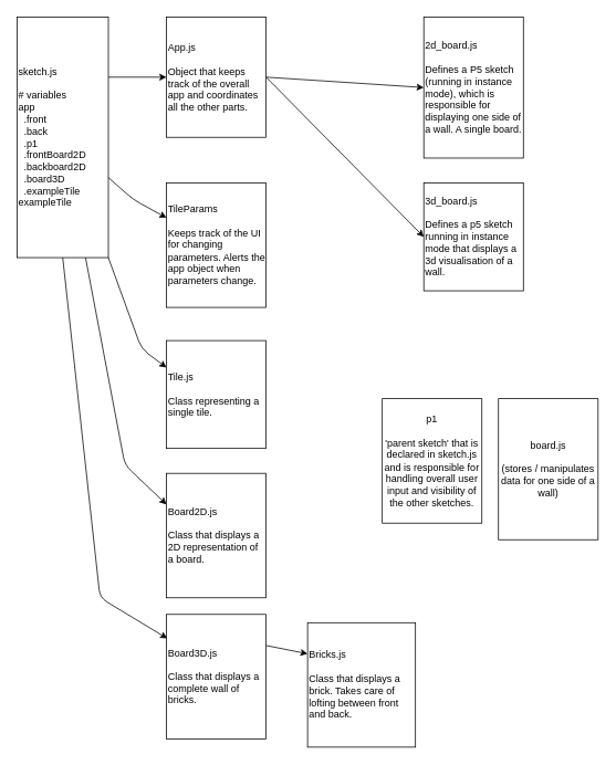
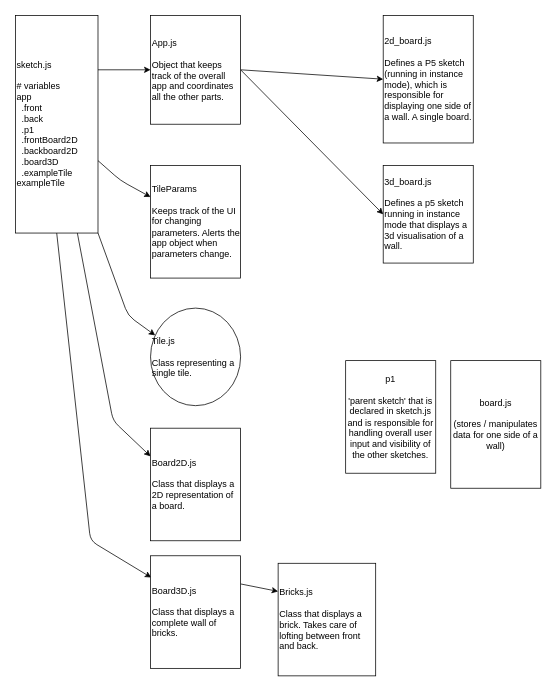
  <mxCell id="0" />
  <mxCell id="1" parent="0" />
  <mxCell id="2" value="board.js&lt;br&gt;&lt;br&gt;(stores / manipulates data for one side of a wall)" style="rounded=0;whiteSpace=wrap;html=1;" vertex="1" parent="1"><mxGeometry x="600" y="480" width="120" height="170" as="geometry" /></mxCell>
  <mxCell id="3" style="edgeStyle=none;html=1;exitX=1;exitY=0.25;exitDx=0;exitDy=0;" edge="1" parent="1" source="8" target="13"><mxGeometry relative="1" as="geometry" /></mxCell>
  <mxCell id="4" style="edgeStyle=none;html=1;" edge="1" parent="1" source="8" target="10"><mxGeometry relative="1" as="geometry"><Array as="points"><mxPoint x="160" y="240" /></Array></mxGeometry></mxCell>
  <mxCell id="5" style="edgeStyle=none;html=1;exitX=1;exitY=1;exitDx=0;exitDy=0;entryX=0;entryY=0.25;entryDx=0;entryDy=0;" edge="1" parent="1" source="8" target="16"><mxGeometry relative="1" as="geometry"><Array as="points"><mxPoint x="170" y="420" /></Array></mxGeometry></mxCell>
  <mxCell id="6" style="edgeStyle=none;html=1;entryX=0;entryY=0.25;entryDx=0;entryDy=0;exitX=0.75;exitY=1;exitDx=0;exitDy=0;" edge="1" parent="1" source="8" target="17"><mxGeometry relative="1" as="geometry"><mxPoint x="100" y="310" as="sourcePoint" /><Array as="points"><mxPoint x="150" y="560" /></Array></mxGeometry></mxCell>
  <mxCell id="7" style="edgeStyle=none;html=1;entryX=0.008;entryY=0.193;entryDx=0;entryDy=0;exitX=0.5;exitY=1;exitDx=0;exitDy=0;entryPerimeter=0;" edge="1" parent="1" source="8" target="19"><mxGeometry relative="1" as="geometry"><Array as="points"><mxPoint x="120" y="720" /></Array></mxGeometry></mxCell>
  <mxCell id="8" value="sketch.js&lt;br&gt;&lt;br&gt;# variables&lt;br&gt;app&lt;br&gt;&amp;nbsp; .front&lt;br&gt;&lt;div style=&quot;&quot;&gt;&lt;span style=&quot;background-color: initial;&quot;&gt;&amp;nbsp; .back&lt;/span&gt;&lt;/div&gt;&lt;div style=&quot;&quot;&gt;&lt;span style=&quot;background-color: initial;&quot;&gt;&amp;nbsp; .p1&lt;/span&gt;&lt;/div&gt;&lt;div style=&quot;&quot;&gt;&lt;span style=&quot;background-color: initial;&quot;&gt;&amp;nbsp; .frontBoard2D&lt;/span&gt;&lt;/div&gt;&lt;div style=&quot;&quot;&gt;&lt;span style=&quot;background-color: initial;&quot;&gt;&amp;nbsp; .backboard2D&lt;/span&gt;&lt;/div&gt;&lt;div style=&quot;&quot;&gt;&lt;span style=&quot;background-color: initial;&quot;&gt;&amp;nbsp; .board3D&lt;/span&gt;&lt;/div&gt;&lt;div style=&quot;&quot;&gt;&lt;span style=&quot;background-color: initial;&quot;&gt;&amp;nbsp; .exampleTile&lt;/span&gt;&lt;/div&gt;exampleTile" style="rounded=0;whiteSpace=wrap;html=1;align=left;" vertex="1" parent="1"><mxGeometry x="20" y="20" width="110" height="290" as="geometry" /></mxCell>
  <mxCell id="9" value="p1&lt;br&gt;&lt;br&gt;'parent sketch' that is declared in sketch.js and is responsible for handling overall user input and visibility of the other sketches." style="rounded=0;whiteSpace=wrap;html=1;" vertex="1" parent="1"><mxGeometry x="460" y="480" width="120" height="150" as="geometry" /></mxCell>
  <mxCell id="10" value="&lt;div style=&quot;&quot;&gt;&lt;span style=&quot;background-color: initial;&quot;&gt;TileParams&lt;/span&gt;&lt;/div&gt;&lt;div style=&quot;&quot;&gt;&lt;span style=&quot;background-color: initial;&quot;&gt;&lt;br&gt;&lt;/span&gt;&lt;/div&gt;&lt;div style=&quot;&quot;&gt;Keeps track of the UI for changing parameters. Alerts the app object when parameters change.&lt;/div&gt;" style="rounded=0;whiteSpace=wrap;html=1;align=left;" vertex="1" parent="1"><mxGeometry x="200" y="220" width="120" height="150" as="geometry" /></mxCell>
  <mxCell id="11" style="edgeStyle=none;html=1;exitX=1;exitY=0.5;exitDx=0;exitDy=0;entryX=0;entryY=0.5;entryDx=0;entryDy=0;" edge="1" parent="1" source="13" target="14"><mxGeometry relative="1" as="geometry" /></mxCell>
  <mxCell id="12" style="edgeStyle=none;html=1;exitX=1;exitY=0.5;exitDx=0;exitDy=0;entryX=0;entryY=0.5;entryDx=0;entryDy=0;" edge="1" parent="1" source="13" target="15"><mxGeometry relative="1" as="geometry" /></mxCell>
  <mxCell id="13" value="App.js&lt;br&gt;&lt;br&gt;Object that keeps track of the overall app and coordinates all the other parts.&amp;nbsp;" style="rounded=0;whiteSpace=wrap;html=1;align=left;" vertex="1" parent="1"><mxGeometry x="200" y="20" width="120" height="145" as="geometry" /></mxCell>
  <mxCell id="14" value="2d_board.js&lt;br&gt;&lt;br&gt;Defines a P5 sketch (running in instance mode), which is responsible for displaying one side of a wall. A single board." style="rounded=0;whiteSpace=wrap;html=1;align=left;" vertex="1" parent="1"><mxGeometry x="510" y="20" width="120" height="170" as="geometry" /></mxCell>
  <mxCell id="15" value="3d_board.js&lt;br&gt;&lt;br&gt;Defines a p5 sketch running in instance mode that displays a 3d visualisation of a wall." style="rounded=0;whiteSpace=wrap;html=1;align=left;" vertex="1" parent="1"><mxGeometry x="510" y="220" width="120" height="130" as="geometry" /></mxCell>
- <mxCell id="16" value="Tile.js&lt;br&gt;&lt;br&gt;Class representing a single tile." style="rounded=0;whiteSpace=wrap;html=1;align=left;" vertex="1" parent="1"><mxGeometry x="200" y="410" width="120" height="130" as="geometry" /></mxCell>
+ <mxCell id="16" value="Tile.js&lt;br&gt;&lt;br&gt;Class representing a single tile." style="ellipse;whiteSpace=wrap;html=1;align=left;" vertex="1" parent="1"><mxGeometry x="200" y="410" width="120" height="130" as="geometry" /></mxCell>
  <mxCell id="17" value="Board2D.js&lt;br&gt;&lt;br&gt;Class that displays a 2D representation of a board.&lt;br&gt;" style="rounded=0;whiteSpace=wrap;html=1;align=left;" vertex="1" parent="1"><mxGeometry x="200" y="570" width="120" height="150" as="geometry" /></mxCell>
  <mxCell id="18" style="edgeStyle=none;html=1;exitX=1;exitY=0.25;exitDx=0;exitDy=0;entryX=0;entryY=0.25;entryDx=0;entryDy=0;" edge="1" parent="1" source="19" target="20"><mxGeometry relative="1" as="geometry" /></mxCell>
  <mxCell id="19" value="Board3D.js&lt;br&gt;&lt;br&gt;Class that displays a complete wall of bricks.&amp;nbsp;" style="rounded=0;whiteSpace=wrap;html=1;align=left;" vertex="1" parent="1"><mxGeometry x="200" y="740" width="120" height="150" as="geometry" /></mxCell>
  <mxCell id="20" value="Bricks.js&lt;br&gt;&lt;br&gt;Class that displays a brick. Takes care of lofting between front and back.&amp;nbsp;" style="rounded=0;whiteSpace=wrap;html=1;align=left;" vertex="1" parent="1"><mxGeometry x="370" y="750" width="130" height="150" as="geometry" /></mxCell>
